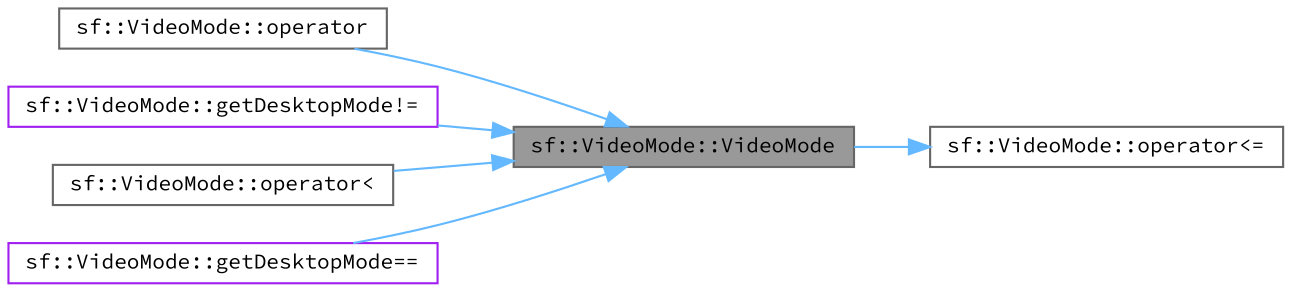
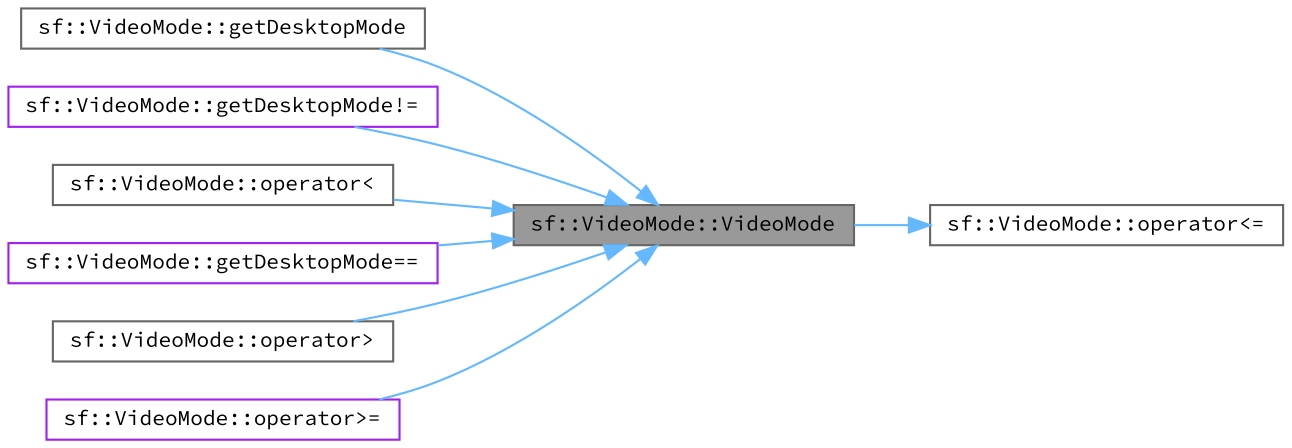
  digraph {
    fontname="Source Code Pro"
    rankdir=RL
    node [color=gray40 fillcolor=white fontname="Source Code Pro" fontsize=10 shape=box style=filled]
    edge [color=steelblue1 dir=back fontname="Source Code Pro" fontsize=10 labelfontname=Helvetica labelfontsize=10 style=solid]
    n1 [fillcolor=grey60 fontcolor=black height=0.2 label="sf::VideoMode::VideoMode" width=0.4]
-   n2 [height=0.2 label="sf::VideoMode::operator" width=0.4]
+   n2 [height=0.2 label="sf::VideoMode::getDesktopMode" width=0.4]
    n3 [color=purple height=0.2 label="sf::VideoMode::getDesktopMode!=" width=0.4]
    n4 [height=0.2 label="sf::VideoMode::operator\<" width=0.4]
    n5 [color=purple height=0.2 label="sf::VideoMode::getDesktopMode==" width=0.4]
+   n6 [height=0.2 label="sf::VideoMode::operator\>" width=0.4]
+   n7 [color=purple height=0.2 label="sf::VideoMode::operator\>=" width=0.4]
    n8 [height=0.2 label="sf::VideoMode::operator\<=" width=0.4]
    n1 -> n2
    n1 -> n3
    n1 -> n4
    n1 -> n5
+   n1 -> n6
+   n1 -> n7
    n8 -> n1
  }
